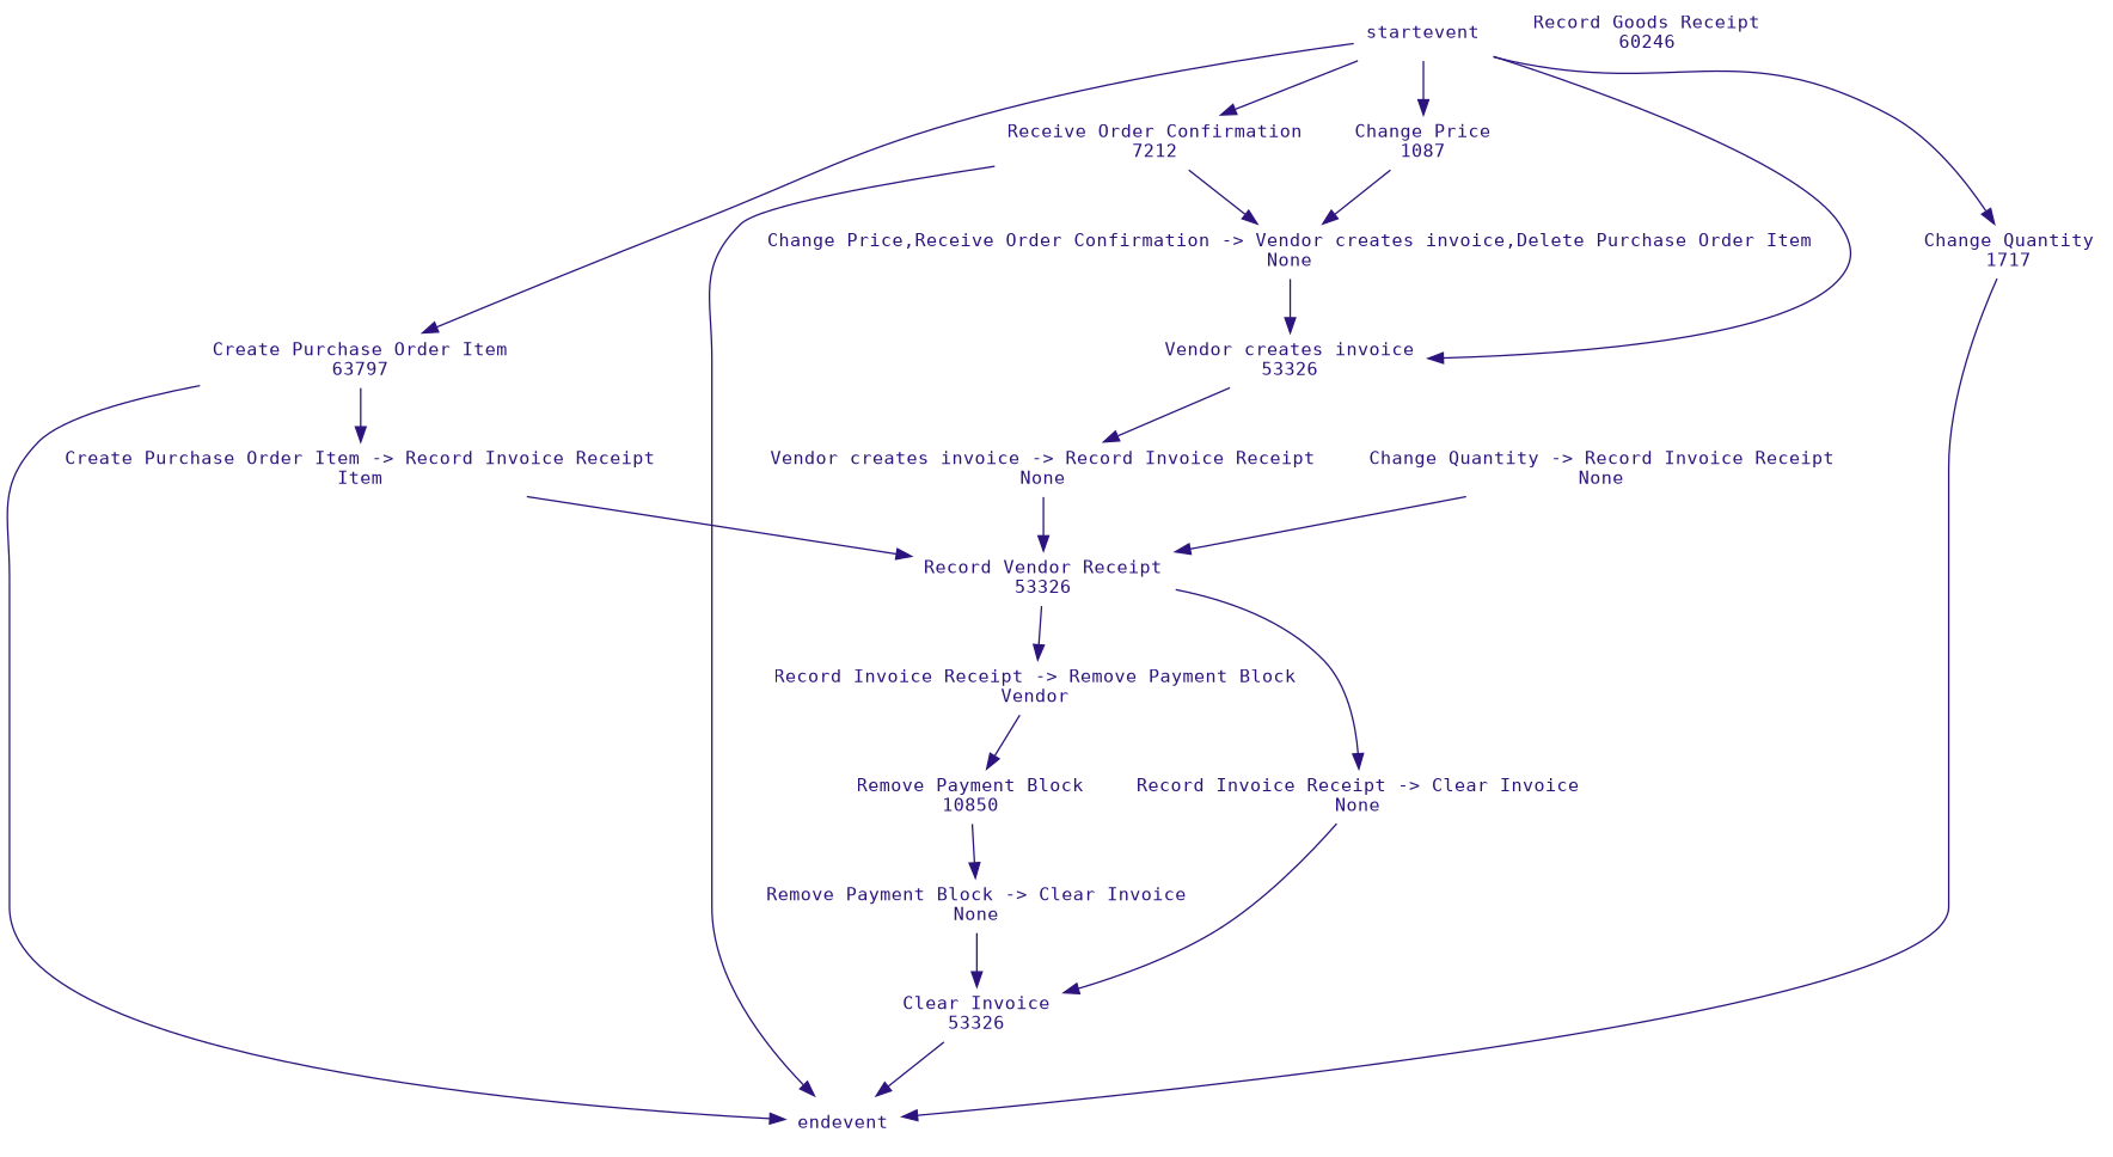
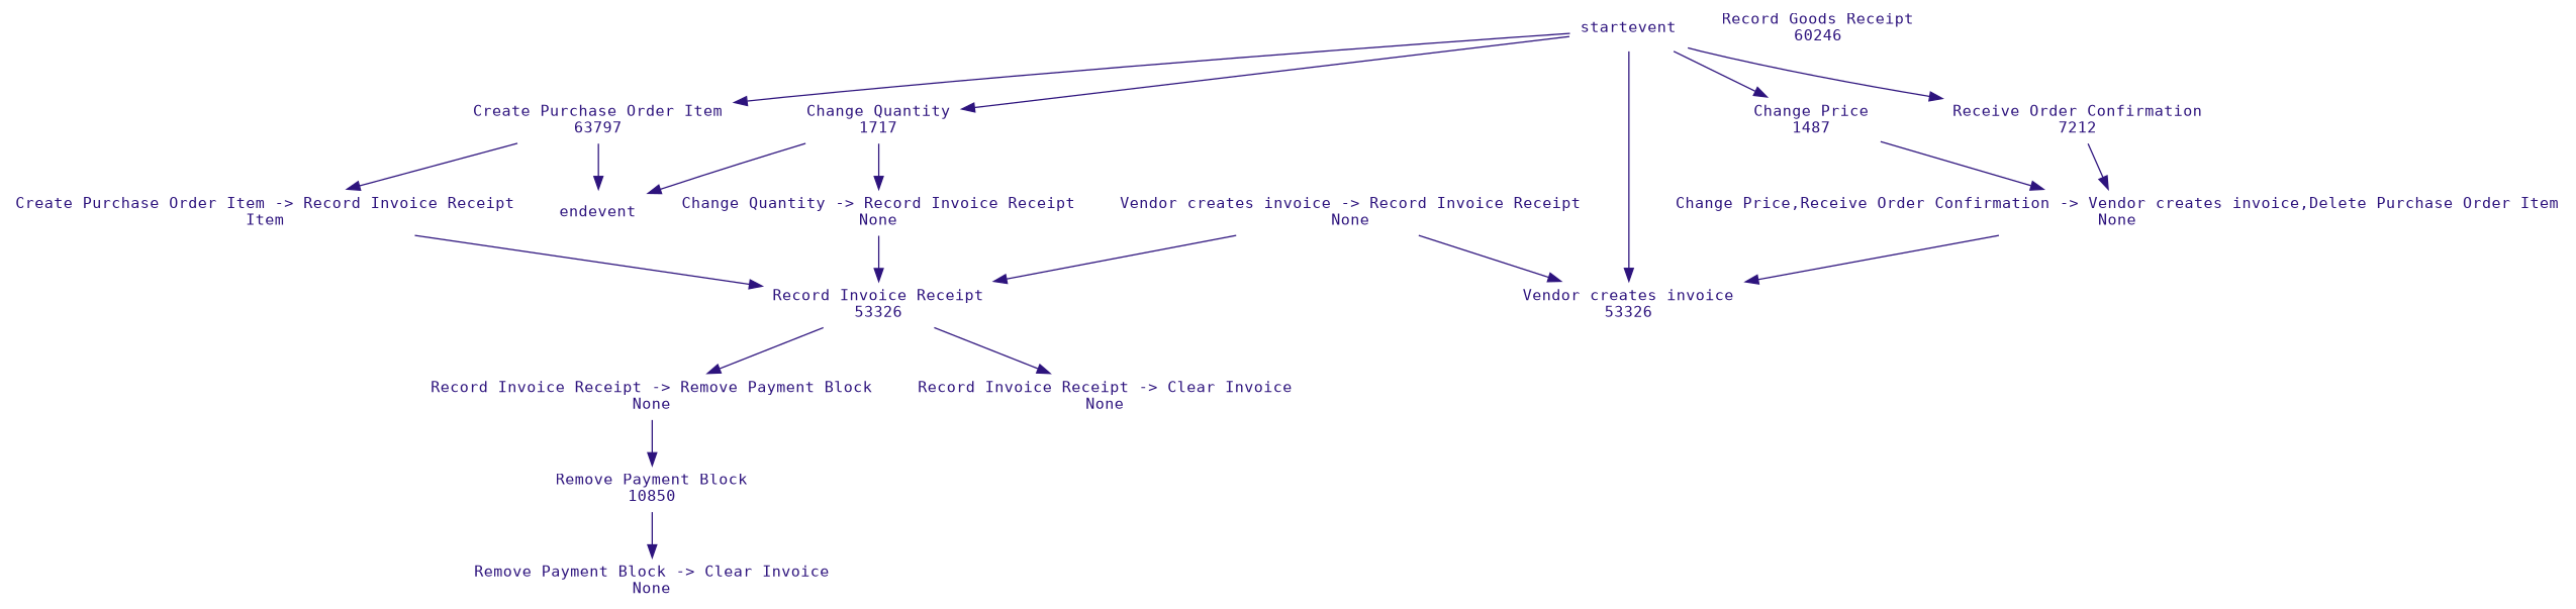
  digraph {
    fontname="DejaVu Sans Mono"
    node [color="#2d137d" fontcolor="#2d137d" fontname="DejaVu Sans Mono" fontsize=12.0 shape=plaintext]
    edge [color="#2d137d" fontcolor="#2d137d" fontname="DejaVu Sans Mono" fontsize=9.0]
    n1 [label="Create Purchase Order Item\n63797"]
    endevent
    n3 [label="Create Purchase Order Item -> Record Invoice Receipt\nItem"]
-   n4 [label="Record Vendor Receipt\n53326"]
+   n4 [label="Record Invoice Receipt\n53326"]
    n5 [label="Receive Order Confirmation\n7212"]
    n6 [label="Change Price,Receive Order Confirmation -> Vendor creates invoice,Delete Purchase Order Item\nNone"]
    n7 [label="Vendor creates invoice\n53326"]
    n8 [label="Record Goods Receipt\n60246"]
    n9 [label="Vendor creates invoice -> Record Invoice Receipt\nNone"]
-   n10 [label="Record Invoice Receipt -> Remove Payment Block\nVendor"]
+   n10 [label="Record Invoice Receipt -> Remove Payment Block\nNone"]
    n11 [label="Record Invoice Receipt -> Clear Invoice\nNone"]
    n12 [label="Remove Payment Block\n10850"]
-   n13 [label="Clear Invoice\n53326"]
    n14 [label="Change Quantity\n1717"]
    n15 [label="Change Quantity -> Record Invoice Receipt\nNone"]
    n16 [label="Remove Payment Block -> Clear Invoice\nNone"]
-   n17 [label="Change Price\n1087"]
+   n17 [label="Change Price\n1487"]
    startevent
    n1 -> endevent
    n1 -> n3
    n3 -> n4
    n4 -> n10
    n4 -> n11
-   n5 -> endevent
    n5 -> n6
    n6 -> n7
-   n7 -> n9
+   n9 -> n7
    n9 -> n4
    n10 -> n12
-   n11 -> n13
    n12 -> n16
-   n13 -> endevent
    n14 -> endevent
+   n14 -> n15
    n15 -> n4
-   n16 -> n13
    n17 -> n6
    startevent -> n1
    startevent -> n5
    startevent -> n7
    startevent -> n14
    startevent -> n17
  }
